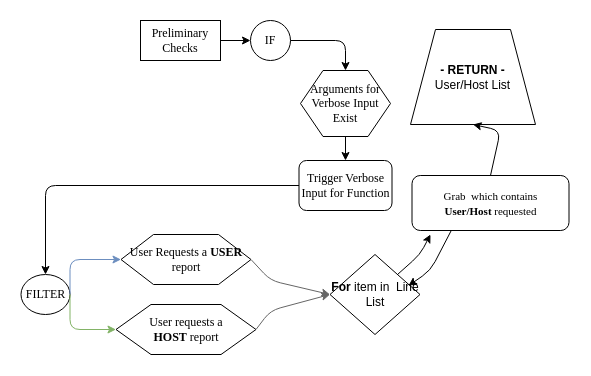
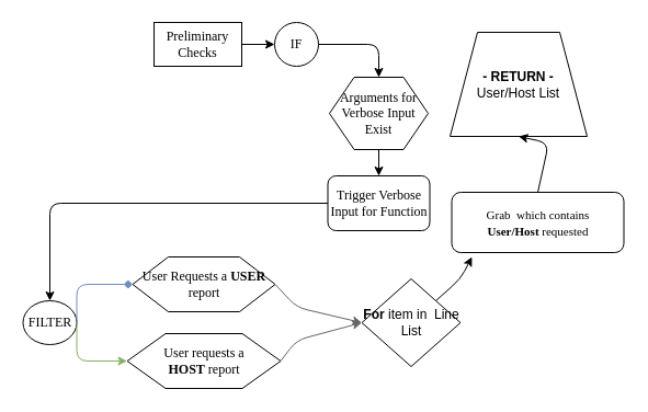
  <mxCell id="0" />
  <mxCell id="1" parent="0" />
  <mxCell id="2" value="" style="edgeStyle=orthogonalEdgeStyle;rounded=0;orthogonalLoop=1;jettySize=auto;html=1;" parent="1" source="3" target="4" edge="1"><mxGeometry relative="1" as="geometry"><mxPoint x="180" y="95" as="targetPoint" /></mxGeometry></mxCell>
  <mxCell id="3" value="Preliminary Checks&lt;br&gt;" style="rounded=1;whiteSpace=wrap;html=1;shadow=0;labelBackgroundColor=none;strokeColor=#000000;strokeWidth=1;fillColor=#ffffff;fontFamily=Verdana;fontSize=12;fontColor=#000000;align=center;arcSize=0;" parent="1" vertex="1"><mxGeometry x="140" y="20" width="80" height="40" as="geometry" /></mxCell>
  <mxCell id="4" value="IF" style="ellipse;whiteSpace=wrap;html=1;rounded=1;shadow=0;labelBackgroundColor=none;strokeColor=#000000;strokeWidth=1;fillColor=#ffffff;fontFamily=Verdana;fontSize=12;fontColor=#000000;align=center;" parent="1" vertex="1"><mxGeometry x="250" y="20" width="40" height="40" as="geometry" /></mxCell>
  <mxCell id="5" value="Arguments for Verbose Input Exist" style="shape=hexagon;perimeter=hexagonPerimeter;whiteSpace=wrap;html=1;rounded=0;shadow=0;labelBackgroundColor=none;strokeColor=#000000;strokeWidth=1;fillColor=#ffffff;fontFamily=Verdana;fontSize=12;fontColor=#000000;align=center;" parent="1" vertex="1"><mxGeometry x="300" y="70" width="90" height="66" as="geometry" /></mxCell>
  <mxCell id="6" value="" style="endArrow=classic;html=1;exitX=1;exitY=0.5;exitDx=0;exitDy=0;entryX=0.5;entryY=0;entryDx=0;entryDy=0;" parent="1" source="4" target="5" edge="1"><mxGeometry width="50" height="50" relative="1" as="geometry"><mxPoint x="390" y="50" as="sourcePoint" /><mxPoint x="440" y="0" as="targetPoint" /><Array as="points"><mxPoint x="345" y="40" /></Array></mxGeometry></mxCell>
  <mxCell id="7" value="Trigger Verbose Input for Function&lt;br&gt;" style="rounded=1;whiteSpace=wrap;html=1;shadow=0;labelBackgroundColor=none;strokeColor=#000000;strokeWidth=1;fillColor=#ffffff;fontFamily=Verdana;fontSize=12;fontColor=#000000;align=center;" parent="1" vertex="1"><mxGeometry x="298.5" y="160" width="93" height="50" as="geometry" /></mxCell>
  <mxCell id="8" value="" style="endArrow=classic;html=1;entryX=0.5;entryY=0;entryDx=0;entryDy=0;" parent="1" source="5" target="7" edge="1"><mxGeometry width="50" height="50" relative="1" as="geometry"><mxPoint x="359.5" y="138" as="sourcePoint" /><mxPoint x="369.5" y="82" as="targetPoint" /><Array as="points" /></mxGeometry></mxCell>
  <mxCell id="9" value="User Requests a &lt;b&gt;USER &lt;/b&gt;report&lt;br&gt;" style="shape=hexagon;perimeter=hexagonPerimeter;whiteSpace=wrap;html=1;rounded=0;shadow=0;labelBackgroundColor=none;strokeColor=#000000;strokeWidth=1;fillColor=#ffffff;fontFamily=Verdana;fontSize=12;fontColor=#000000;align=center;" parent="1" vertex="1"><mxGeometry x="120.5" y="234" width="130" height="50" as="geometry" /></mxCell>
  <mxCell id="10" value="User requests a &lt;b&gt;HOST&lt;/b&gt;&amp;nbsp;report&lt;br&gt;" style="shape=hexagon;perimeter=hexagonPerimeter;whiteSpace=wrap;html=1;rounded=0;shadow=0;labelBackgroundColor=none;strokeColor=#000000;strokeWidth=1;fillColor=#ffffff;fontFamily=Verdana;fontSize=12;fontColor=#000000;align=center;" parent="1" vertex="1"><mxGeometry x="115.5" y="304" width="140" height="50" as="geometry" /></mxCell>
  <mxCell id="11" value="" style="endArrow=classic;html=1;exitX=0;exitY=0.5;exitDx=0;exitDy=0;entryX=0.5;entryY=0;entryDx=0;entryDy=0;" parent="1" source="7" target="12" edge="1"><mxGeometry width="50" height="50" relative="1" as="geometry"><mxPoint x="310" y="270" as="sourcePoint" /><mxPoint x="260" y="185" as="targetPoint" /><Array as="points"><mxPoint x="45" y="185" /></Array></mxGeometry></mxCell>
  <mxCell id="12" value="FILTER" style="ellipse;whiteSpace=wrap;html=1;rounded=1;shadow=0;labelBackgroundColor=none;strokeColor=#000000;strokeWidth=1;fillColor=#ffffff;fontFamily=Verdana;fontSize=12;fontColor=#000000;align=center;" parent="1" vertex="1"><mxGeometry x="20.5" y="274" width="49" height="40" as="geometry" /></mxCell>
- <mxCell id="13" value="" style="endArrow=classic;html=1;exitX=1;exitY=0.5;exitDx=0;exitDy=0;entryX=0;entryY=0.5;entryDx=0;entryDy=0;fillColor=#dae8fc;strokeColor=#6c8ebf;" parent="1" source="12" target="9" edge="1"><mxGeometry width="50" height="50" relative="1" as="geometry"><mxPoint x="69.5" y="374" as="sourcePoint" /><mxPoint x="119.5" y="324" as="targetPoint" /><Array as="points"><mxPoint x="69.5" y="259" /></Array></mxGeometry></mxCell>
+ <mxCell id="13" value="" style="endArrow=diamond;html=1;exitX=1;exitY=0.5;exitDx=0;exitDy=0;entryX=0;entryY=0.5;entryDx=0;entryDy=0;fillColor=#dae8fc;strokeColor=#6c8ebf;" parent="1" source="12" target="9" edge="1"><mxGeometry width="50" height="50" relative="1" as="geometry"><mxPoint x="69.5" y="374" as="sourcePoint" /><mxPoint x="119.5" y="324" as="targetPoint" /><Array as="points"><mxPoint x="69.5" y="259" /></Array></mxGeometry></mxCell>
  <mxCell id="14" value="" style="endArrow=classic;html=1;exitX=1;exitY=0.5;exitDx=0;exitDy=0;entryX=0;entryY=0.5;entryDx=0;entryDy=0;fillColor=#d5e8d4;strokeColor=#82b366;" parent="1" source="12" target="10" edge="1"><mxGeometry width="50" height="50" relative="1" as="geometry"><mxPoint x="70.5" y="284" as="sourcePoint" /><mxPoint x="130.5" y="259" as="targetPoint" /><Array as="points"><mxPoint x="69.5" y="329" /></Array></mxGeometry></mxCell>
  <mxCell id="15" value="" style="endArrow=classic;html=1;exitX=1;exitY=0.5;exitDx=0;exitDy=0;fillColor=#f5f5f5;strokeColor=#666666;entryX=0;entryY=0.5;entryDx=0;entryDy=0;" parent="1" source="9" target="17" edge="1"><mxGeometry width="50" height="50" relative="1" as="geometry"><mxPoint x="309.5" y="304" as="sourcePoint" /><mxPoint x="319.5" y="294" as="targetPoint" /><Array as="points"><mxPoint x="270" y="280" /></Array></mxGeometry></mxCell>
  <mxCell id="16" value="" style="endArrow=classic;html=1;exitX=1;exitY=0.5;exitDx=0;exitDy=0;fillColor=#f5f5f5;strokeColor=#666666;entryX=0;entryY=0.5;entryDx=0;entryDy=0;" parent="1" source="10" target="17" edge="1"><mxGeometry width="50" height="50" relative="1" as="geometry"><mxPoint x="260.5" y="259" as="sourcePoint" /><mxPoint x="319.5" y="294" as="targetPoint" /><Array as="points"><mxPoint x="270" y="310" /></Array></mxGeometry></mxCell>
  <mxCell id="17" value="&lt;b&gt;For &lt;/b&gt;item in&amp;nbsp; Line List" style="rhombus;whiteSpace=wrap;html=1;" parent="1" vertex="1"><mxGeometry x="329.5" y="254" width="90" height="80" as="geometry" /></mxCell>
  <mxCell id="18" value="" style="endArrow=classic;html=1;exitX=1;exitY=0;exitDx=0;exitDy=0;" parent="1" source="17" edge="1"><mxGeometry width="50" height="50" relative="1" as="geometry"><mxPoint x="459.5" y="264" as="sourcePoint" /><mxPoint x="430" y="234" as="targetPoint" /><Array as="points"><mxPoint x="419.5" y="254" /></Array></mxGeometry></mxCell>
  <mxCell id="19" value="&lt;font style=&quot;font-size: 11px&quot;&gt;Grab&amp;nbsp; which contains &lt;b&gt;User/Host&lt;/b&gt;&amp;nbsp;requested&lt;/font&gt;" style="rounded=1;whiteSpace=wrap;html=1;shadow=0;labelBackgroundColor=none;strokeColor=#000000;strokeWidth=1;fillColor=#ffffff;fontFamily=Verdana;fontSize=12;fontColor=#000000;align=center;" parent="1" vertex="1"><mxGeometry x="411.5" y="175" width="157" height="55" as="geometry" /></mxCell>
  <mxCell id="20" value="&lt;b&gt;- RETURN -&lt;br&gt;&lt;/b&gt;User/Host List&lt;br&gt;" style="shape=trapezoid;perimeter=trapezoidPerimeter;whiteSpace=wrap;html=1;fontStyle=0" parent="1" vertex="1"><mxGeometry x="410" y="29" width="125" height="95" as="geometry" /></mxCell>
  <mxCell id="21" value="" style="endArrow=classic;html=1;exitX=0.5;exitY=0;exitDx=0;exitDy=0;entryX=0.5;entryY=1;entryDx=0;entryDy=0;" parent="1" source="19" target="20" edge="1"><mxGeometry width="50" height="50" relative="1" as="geometry"><mxPoint x="590" y="230" as="sourcePoint" /><mxPoint x="640" y="180" as="targetPoint" /><Array as="points"><mxPoint x="500" y="130" /></Array></mxGeometry></mxCell>
- <mxCell id="22" value="" style="endArrow=classic;html=1;exitX=0.25;exitY=1;exitDx=0;exitDy=0;entryX=0.872;entryY=0.39;entryDx=0;entryDy=0;entryPerimeter=0;" edge="1" parent="1" source="19" target="17"><mxGeometry width="50" height="50" relative="1" as="geometry"><mxPoint x="450" y="310" as="sourcePoint" /><mxPoint x="500" y="260" as="targetPoint" /><Array as="points"><mxPoint x="430" y="270" /></Array></mxGeometry></mxCell>
